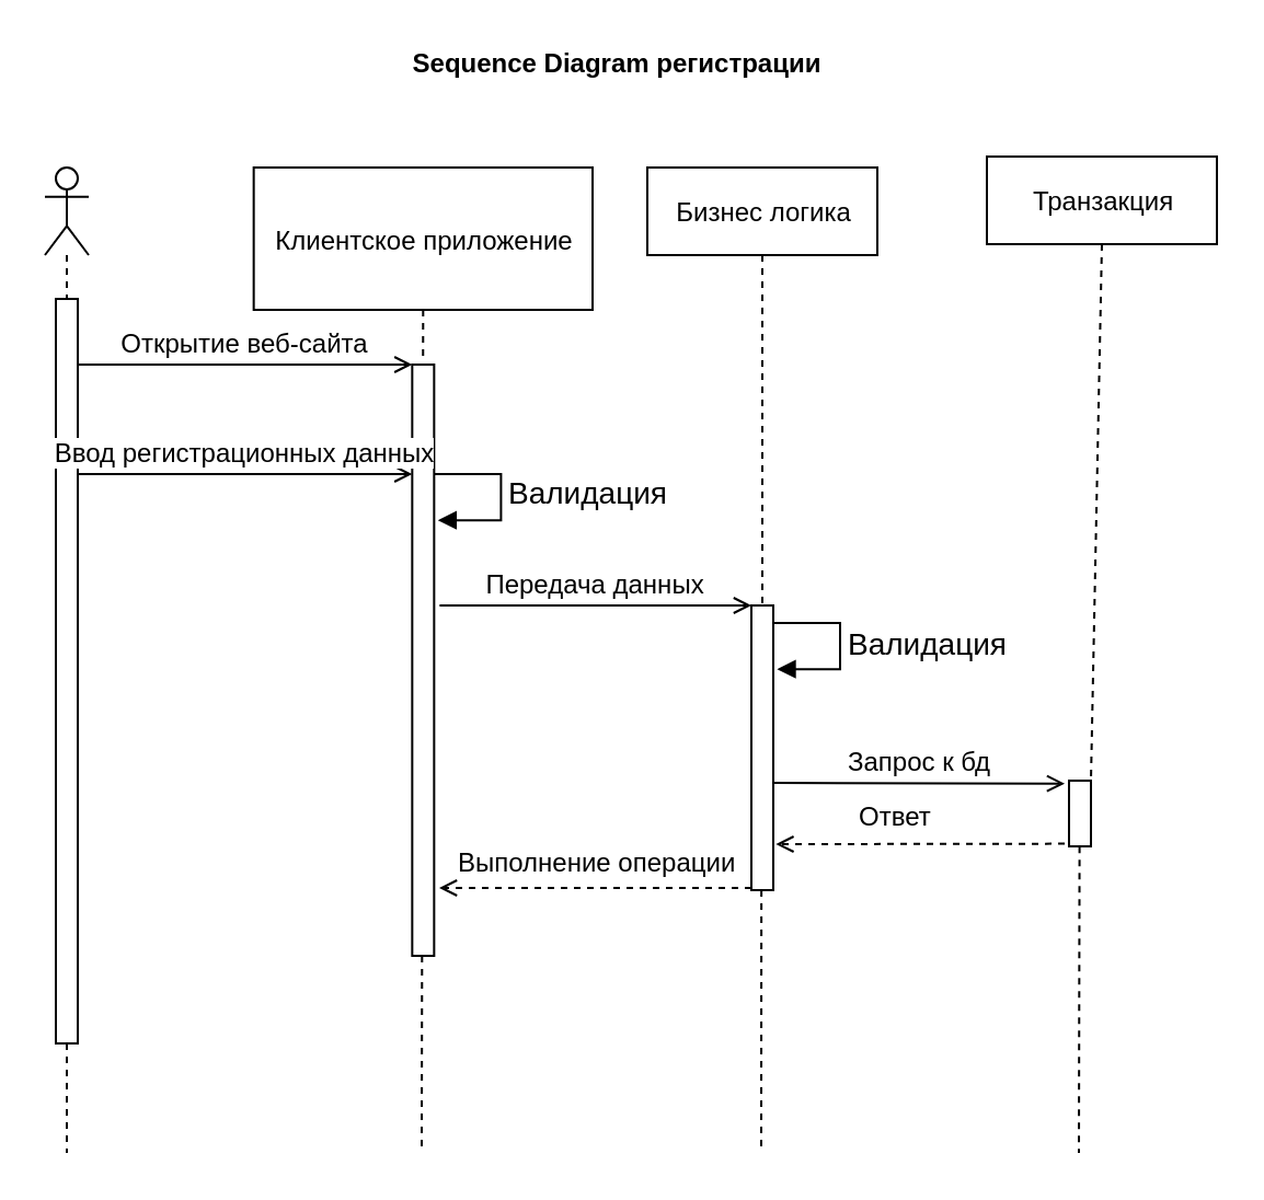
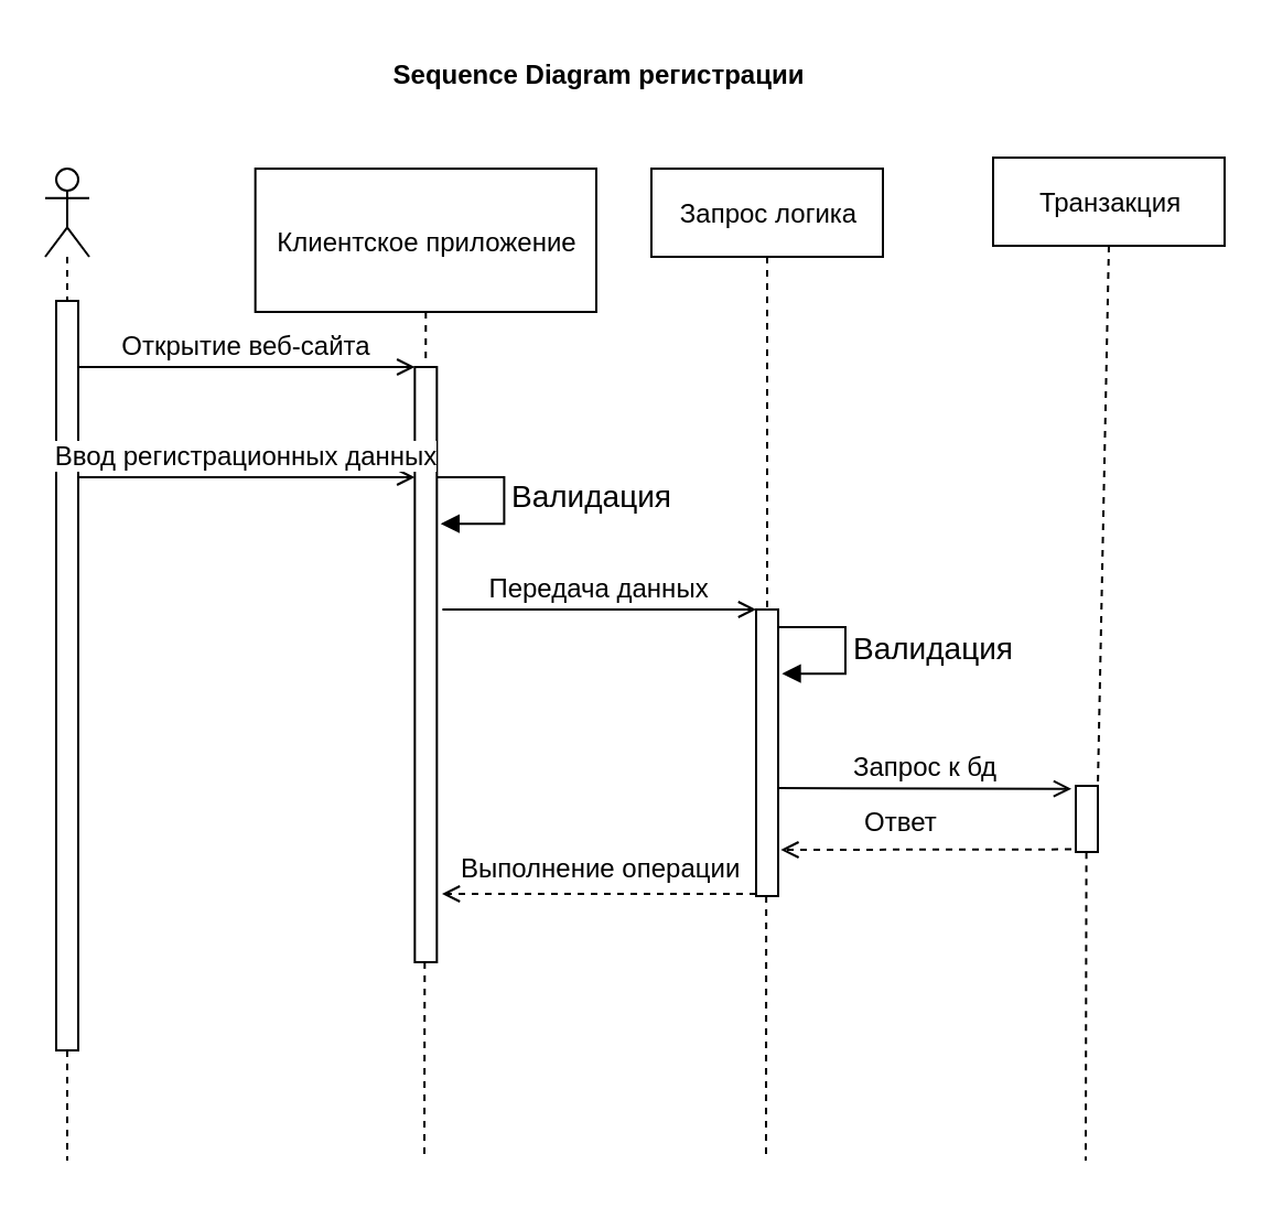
  <mxCell id="0" />
  <mxCell id="1" parent="0" />
  <mxCell id="2" value="" style="html=1;points=[];perimeter=orthogonalPerimeter;fontSize=14;fillColor=#FFFFFF;" vertex="1" parent="1"><mxGeometry x="25" y="136" width="10" height="340" as="geometry" /></mxCell>
  <mxCell id="3" value="" style="shape=umlLifeline;participant=umlActor;perimeter=lifelinePerimeter;whiteSpace=wrap;html=1;container=1;collapsible=0;recursiveResize=0;verticalAlign=top;spacingTop=36;outlineConnect=0;fontSize=14;fillColor=#FFFFFF;" vertex="1" parent="1"><mxGeometry x="20" y="76" width="20" height="60" as="geometry" /></mxCell>
  <mxCell id="4" value="" style="html=1;points=[];perimeter=orthogonalPerimeter;fontSize=14;fillColor=#FFFFFF;" vertex="1" parent="1"><mxGeometry x="187.67" y="166" width="10" height="270" as="geometry" /></mxCell>
  <mxCell id="5" value="Открытие веб-сайта" style="html=1;verticalAlign=bottom;endArrow=open;entryX=0;entryY=0;rounded=0;fontSize=12;endFill=0;" edge="1" parent="1" target="4"><mxGeometry relative="1" as="geometry"><mxPoint x="34.997" y="166" as="sourcePoint" /></mxGeometry></mxCell>
  <mxCell id="6" value="&lt;font style=&quot;font-size: 12px;&quot;&gt;Клиентское приложение&lt;/font&gt;" style="html=1;fontSize=14;fillColor=#FFFFFF;" vertex="1" parent="1"><mxGeometry x="115.33" y="76" width="154.67" height="65" as="geometry" /></mxCell>
  <mxCell id="7" value="" style="html=1;verticalAlign=bottom;endArrow=none;dashed=1;endSize=8;rounded=0;fontSize=14;exitX=0.5;exitY=1;exitDx=0;exitDy=0;endFill=0;entryX=0.495;entryY=-0.008;entryDx=0;entryDy=0;entryPerimeter=0;" edge="1" parent="1" source="6" target="4"><mxGeometry relative="1" as="geometry"><mxPoint x="230" y="276" as="sourcePoint" /><mxPoint x="205" y="136" as="targetPoint" /></mxGeometry></mxCell>
- <mxCell id="8" value="&lt;font style=&quot;font-size: 12px;&quot;&gt;Бизнес логика&lt;/font&gt;" style="html=1;fontSize=14;fillColor=#FFFFFF;" vertex="1" parent="1"><mxGeometry x="295" y="76" width="105" height="40" as="geometry" /></mxCell>
+ <mxCell id="8" value="&lt;font style=&quot;font-size: 12px;&quot;&gt;Запрос логика&lt;/font&gt;" style="html=1;fontSize=14;fillColor=#FFFFFF;" vertex="1" parent="1"><mxGeometry x="295" y="76" width="105" height="40" as="geometry" /></mxCell>
  <mxCell id="9" value="" style="html=1;verticalAlign=bottom;endArrow=none;dashed=1;endSize=8;rounded=0;fontSize=14;exitX=0.5;exitY=1;exitDx=0;exitDy=0;endFill=0;" edge="1" parent="1" source="8" target="11"><mxGeometry relative="1" as="geometry"><mxPoint x="220.33" y="126" as="sourcePoint" /><mxPoint x="348" y="156" as="targetPoint" /></mxGeometry></mxCell>
  <mxCell id="10" value="Ввод регистрационных данных" style="html=1;verticalAlign=bottom;endArrow=open;entryX=0;entryY=0;rounded=0;fontSize=12;endFill=0;" edge="1" parent="1"><mxGeometry relative="1" as="geometry"><mxPoint x="34.997" y="216" as="sourcePoint" /><mxPoint x="187.67" y="216" as="targetPoint" /></mxGeometry></mxCell>
  <mxCell id="11" value="" style="html=1;points=[];perimeter=orthogonalPerimeter;fontSize=14;fillColor=#FFFFFF;" vertex="1" parent="1"><mxGeometry x="342.5" y="276" width="10" height="130" as="geometry" /></mxCell>
  <mxCell id="12" value="Передача данных" style="html=1;verticalAlign=bottom;endArrow=open;rounded=0;fontSize=12;endFill=0;" edge="1" parent="1"><mxGeometry relative="1" as="geometry"><mxPoint x="200.167" y="276" as="sourcePoint" /><mxPoint x="342.5" y="276" as="targetPoint" /></mxGeometry></mxCell>
  <mxCell id="13" value="&lt;font style=&quot;font-size: 12px;&quot;&gt;Транзакция&lt;/font&gt;" style="html=1;fontSize=14;fillColor=#FFFFFF;" vertex="1" parent="1"><mxGeometry x="450" y="71" width="105" height="40" as="geometry" /></mxCell>
  <mxCell id="14" value="" style="html=1;verticalAlign=bottom;endArrow=none;dashed=1;endSize=8;rounded=0;fontSize=14;exitX=0.5;exitY=1;exitDx=0;exitDy=0;endFill=0;" edge="1" parent="1" source="13" target="15"><mxGeometry relative="1" as="geometry"><mxPoint x="365.33" y="126" as="sourcePoint" /><mxPoint x="493" y="156" as="targetPoint" /></mxGeometry></mxCell>
  <mxCell id="15" value="" style="html=1;points=[];perimeter=orthogonalPerimeter;fontSize=14;fillColor=#FFFFFF;" vertex="1" parent="1"><mxGeometry x="487.5" y="356" width="10" height="30" as="geometry" /></mxCell>
  <mxCell id="16" value="Запрос к бд" style="html=1;verticalAlign=bottom;endArrow=open;rounded=0;fontSize=12;entryX=-0.198;entryY=0.613;entryDx=0;entryDy=0;entryPerimeter=0;endFill=0;" edge="1" parent="1"><mxGeometry relative="1" as="geometry"><mxPoint x="352.497" y="357" as="sourcePoint" /><mxPoint x="485.52" y="357.34" as="targetPoint" /></mxGeometry></mxCell>
  <mxCell id="17" value="" style="endArrow=open;html=1;rounded=0;fontSize=12;dashed=1;endFill=0;entryX=1.118;entryY=0.943;entryDx=0;entryDy=0;entryPerimeter=0;exitX=-0.198;exitY=0.98;exitDx=0;exitDy=0;exitPerimeter=0;" edge="1" parent="1"><mxGeometry width="50" height="50" relative="1" as="geometry"><mxPoint x="485.52" y="384.8" as="sourcePoint" /><mxPoint x="353.68" y="385.01" as="targetPoint" /></mxGeometry></mxCell>
  <mxCell id="18" value="&lt;span style=&quot;color: rgb(0, 0, 0); font-family: Helvetica; font-size: 12px; font-style: normal; font-variant-ligatures: normal; font-variant-caps: normal; font-weight: 400; letter-spacing: normal; orphans: 2; text-align: center; text-indent: 0px; text-transform: none; widows: 2; word-spacing: 0px; -webkit-text-stroke-width: 0px; background-color: rgb(255, 255, 255); text-decoration-thickness: initial; text-decoration-style: initial; text-decoration-color: initial; float: none; display: inline !important;&quot;&gt;Ответ&lt;/span&gt;" style="text;whiteSpace=wrap;html=1;fontSize=12;" vertex="1" parent="1"><mxGeometry x="390" y="359" width="100" height="40" as="geometry" /></mxCell>
  <mxCell id="19" value="Валидация" style="edgeStyle=orthogonalEdgeStyle;html=1;align=left;spacingLeft=2;endArrow=block;rounded=0;fontSize=14;entryX=1.173;entryY=0.192;entryDx=0;entryDy=0;entryPerimeter=0;" edge="1" parent="1"><mxGeometry relative="1" as="geometry"><mxPoint x="352.5" y="284" as="sourcePoint" /><Array as="points"><mxPoint x="383" y="284" /><mxPoint x="383" y="305" /></Array><mxPoint x="354.23" y="305.12" as="targetPoint" /></mxGeometry></mxCell>
  <mxCell id="20" value="" style="endArrow=open;html=1;rounded=0;fontSize=12;dashed=1;endFill=0;exitX=-0.198;exitY=0.98;exitDx=0;exitDy=0;exitPerimeter=0;" edge="1" parent="1"><mxGeometry width="50" height="50" relative="1" as="geometry"><mxPoint x="342.5" y="405" as="sourcePoint" /><mxPoint x="200" y="405" as="targetPoint" /></mxGeometry></mxCell>
  <mxCell id="21" value="" style="html=1;verticalAlign=bottom;endArrow=none;dashed=1;endSize=8;rounded=0;fontSize=14;exitX=0.5;exitY=1;exitDx=0;exitDy=0;endFill=0;" edge="1" parent="1"><mxGeometry relative="1" as="geometry"><mxPoint x="347.08" y="406" as="sourcePoint" /><mxPoint x="347" y="526" as="targetPoint" /></mxGeometry></mxCell>
  <mxCell id="22" value="" style="html=1;verticalAlign=bottom;endArrow=none;dashed=1;endSize=8;rounded=0;fontSize=14;exitX=1.023;exitY=0.678;exitDx=0;exitDy=0;endFill=0;exitPerimeter=0;" edge="1" parent="1" source="18"><mxGeometry relative="1" as="geometry"><mxPoint x="492.16" y="476" as="sourcePoint" /><mxPoint x="492" y="526" as="targetPoint" /></mxGeometry></mxCell>
  <mxCell id="23" value="" style="html=1;verticalAlign=bottom;endArrow=none;dashed=1;endSize=8;rounded=0;fontSize=14;endFill=0;" edge="1" parent="1"><mxGeometry relative="1" as="geometry"><mxPoint x="30" y="476" as="sourcePoint" /><mxPoint x="30" y="526" as="targetPoint" /></mxGeometry></mxCell>
  <mxCell id="24" value="&lt;span style=&quot;color: rgb(0, 0, 0); font-family: Helvetica; font-size: 12px; font-style: normal; font-variant-ligatures: normal; font-variant-caps: normal; font-weight: 400; letter-spacing: normal; orphans: 2; text-align: center; text-indent: 0px; text-transform: none; widows: 2; word-spacing: 0px; -webkit-text-stroke-width: 0px; background-color: rgb(255, 255, 255); text-decoration-thickness: initial; text-decoration-style: initial; text-decoration-color: initial; float: none; display: inline !important;&quot;&gt;Выполнение операции&lt;/span&gt;" style="text;whiteSpace=wrap;html=1;fontSize=12;" vertex="1" parent="1"><mxGeometry x="207" y="380" width="150" height="40" as="geometry" /></mxCell>
  <mxCell id="25" value="" style="html=1;verticalAlign=bottom;endArrow=none;dashed=1;endSize=8;rounded=0;fontSize=14;endFill=0;" edge="1" parent="1"><mxGeometry relative="1" as="geometry"><mxPoint x="192.16" y="436" as="sourcePoint" /><mxPoint x="192" y="526" as="targetPoint" /></mxGeometry></mxCell>
- <mxCell id="26" value="Sequence Diagram регистрации" style="text;align=center;fontStyle=1;verticalAlign=middle;spacingLeft=3;spacingRight=3;strokeColor=none;rotatable=0;points=[[0,0.5],[1,0.5]];portConstraint=eastwest;fontSize=12;fillColor=#FFFFFF;" vertex="1" parent="1"><mxGeometry x="80" y="15" width="403" height="26" as="geometry" /></mxCell>
+ <mxCell id="26" value="Sequence Diagram регистрации" style="text;align=center;fontStyle=1;verticalAlign=middle;spacingLeft=3;spacingRight=3;strokeColor=none;rotatable=0;points=[[0,0.5],[1,0.5]];portConstraint=eastwest;fontSize=12;fillColor=#FFFFFF;" vertex="1" parent="1"><mxGeometry x="70" y="20" width="403" height="26" as="geometry" /></mxCell>
  <mxCell id="27" value="Валидация" style="edgeStyle=orthogonalEdgeStyle;html=1;align=left;spacingLeft=2;endArrow=block;rounded=0;fontSize=14;entryX=1.173;entryY=0.192;entryDx=0;entryDy=0;entryPerimeter=0;" edge="1" parent="1"><mxGeometry relative="1" as="geometry"><mxPoint x="197.67" y="216" as="sourcePoint" /><Array as="points"><mxPoint x="228.17" y="216" /><mxPoint x="228.17" y="237" /></Array><mxPoint x="199.4" y="237.12" as="targetPoint" /></mxGeometry></mxCell>
